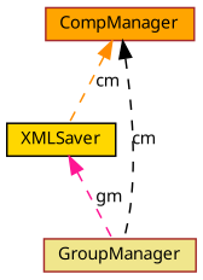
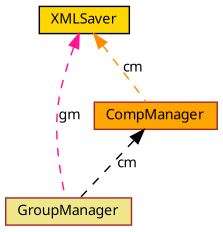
  digraph {
    node [color=brown fontname="FreeSans.ttf" fontsize=10 shape=record style=filled]
    edge [dir=back fontname="FreeSans.ttf" fontsize=10 labelfontname="FreeSans.ttf" labelfontsize=10 style=dashed]
    n1 [color=black fillcolor=gold fontcolor=black height=0.2 label=XMLSaver width=0.4]
    n2 [fillcolor=khaki height=0.2 label=GroupManager width=0.4]
    n3 [fillcolor=orange height=0.2 label=CompManager width=0.4]
    n1 -> n2 [color=deeppink label=gm]
-   n3 -> n1 [color=darkorange label=cm]
+   n1 -> n3 [color=darkorange label=cm]
    n3 -> n2 [color=black label=cm]
  }
